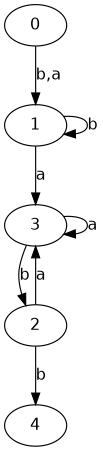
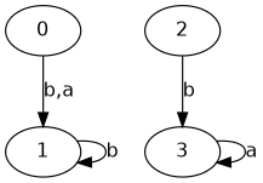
  digraph {
    d2tdocpreamble="\usetikzlibrary{automata}"
    d2tfigpreamble="\tikzstyle{every state}= [ draw=blue!50,very thick,fill=blue!20]  \tikzstyle{auto}= [fill=white]"
    fontname="DejaVu Sans"
    ranksep=0.5
    node [fontname="DejaVu Sans" style=state]
    edge [fontname="DejaVu Sans" lblstyle=auto topath="bend right"]
    n1 [label=0]
    n2 [label=1]
    n3 [label=2]
    n4 [label=3 style="state, initial, accepting"]
-   n5 [label=4]
    n1 -> n2 [label="b,a"]
    n2 -> n2 [label=b topath="loop above"]
-   n2 -> n4 [label=a]
-   n3 -> n4 [label=a]
-   n3 -> n5 [label=b]
-   n4 -> n3 [label=b]
+   n3 -> n4 [label=b]
    n4 -> n4 [label=a topath="loop above"]
  }
